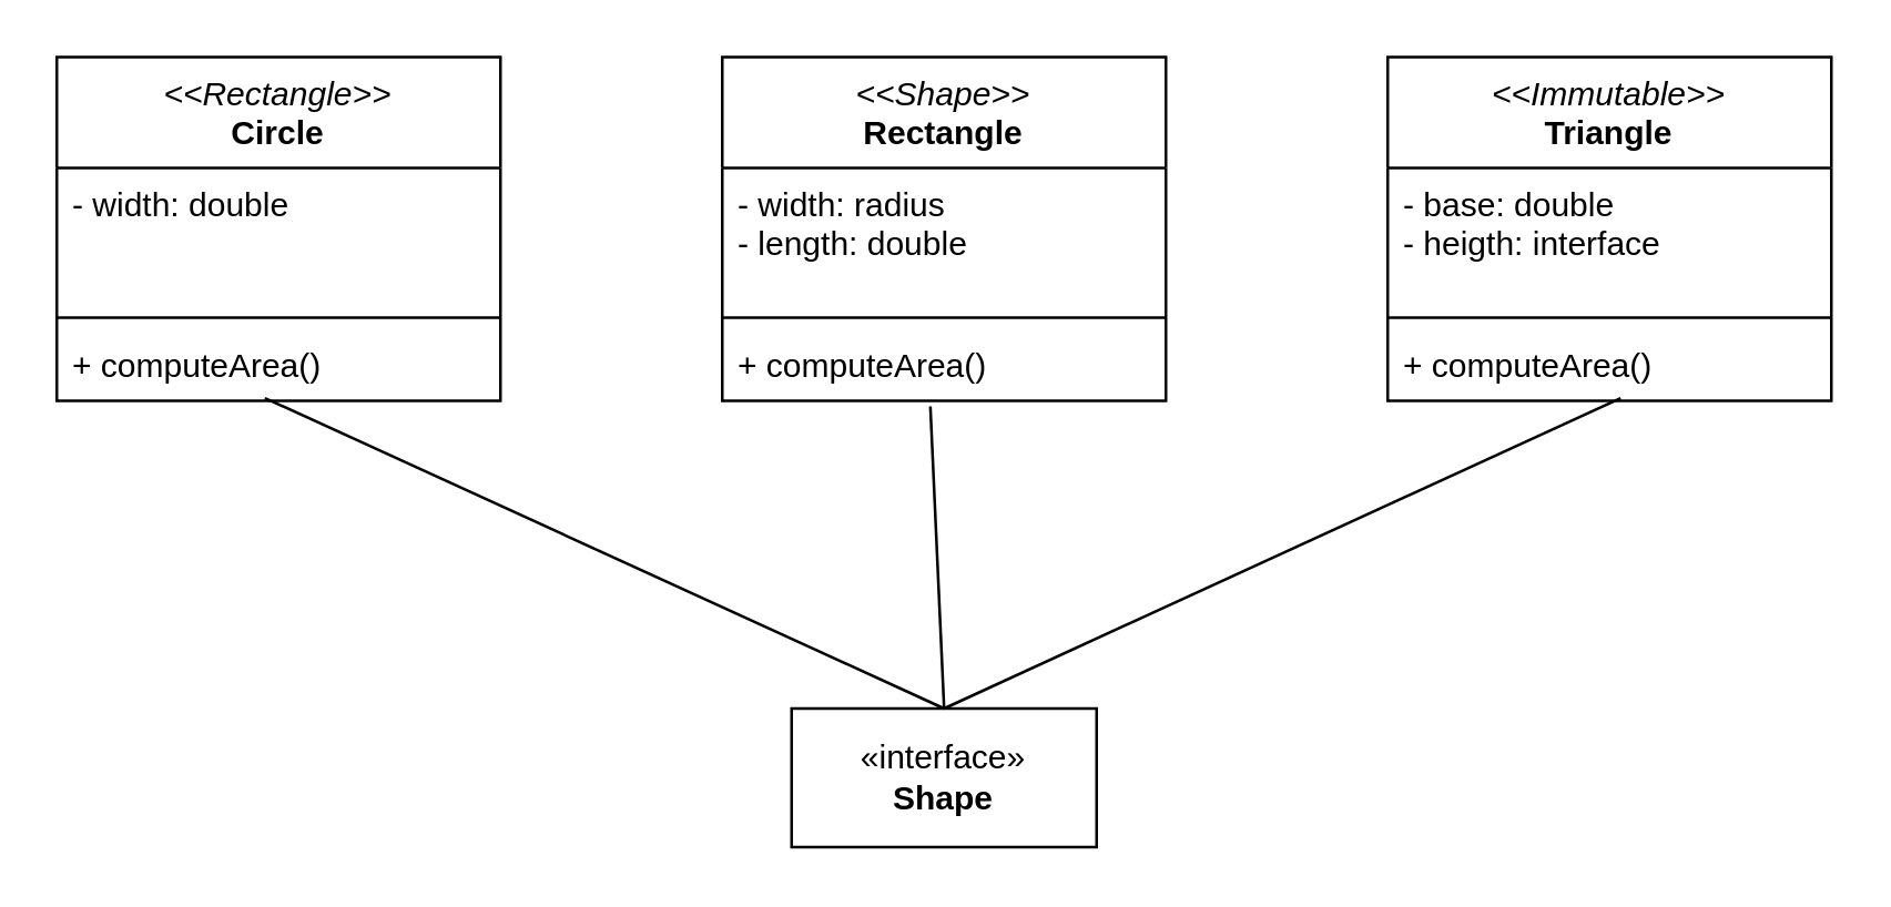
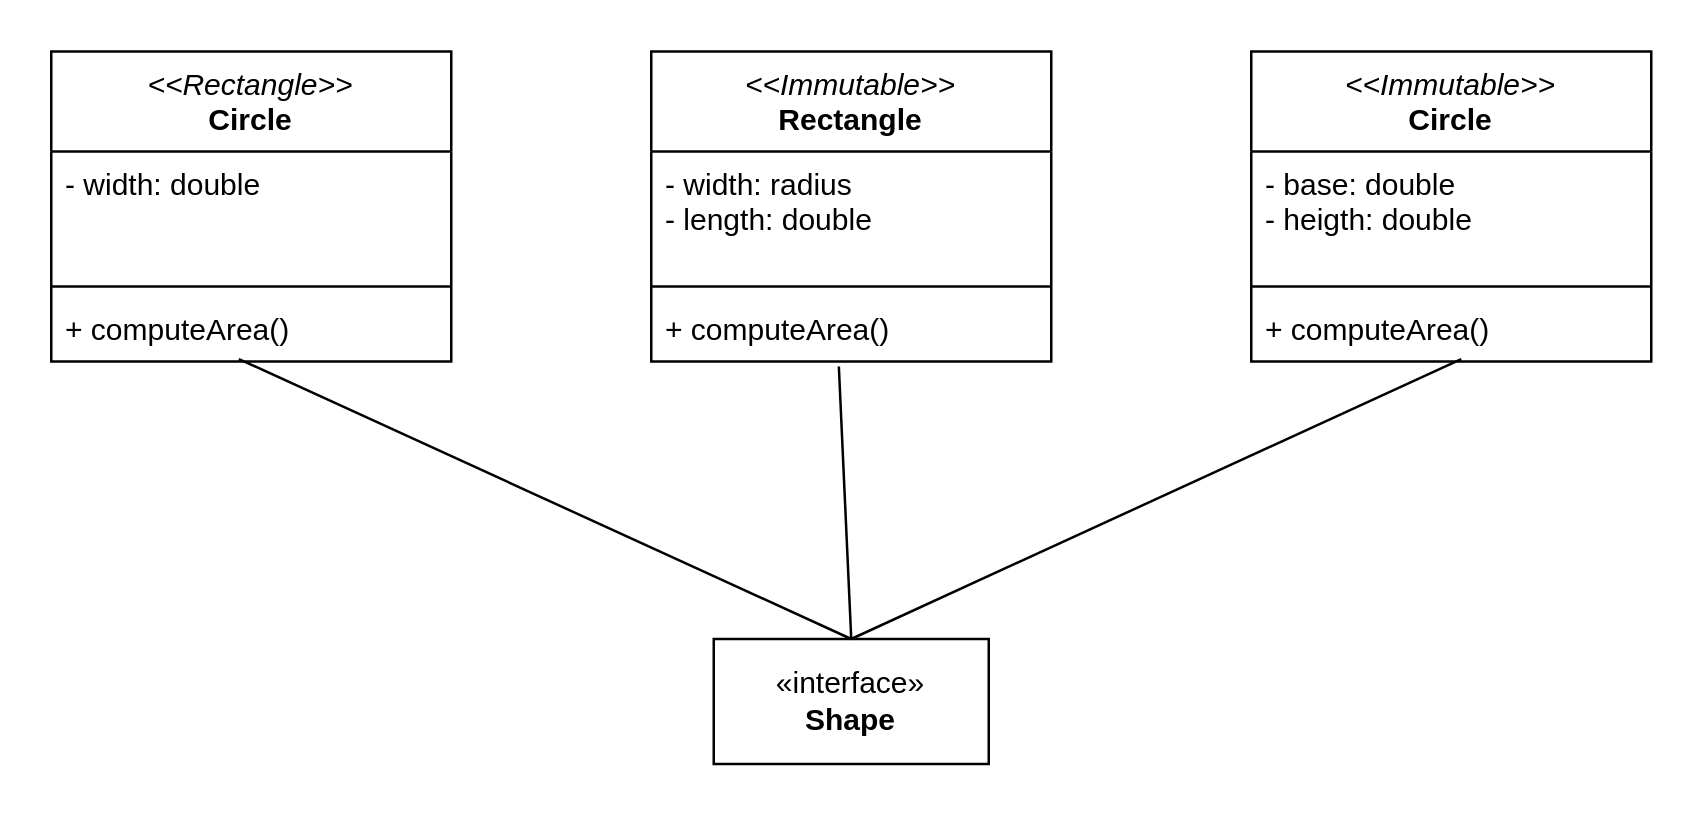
  <mxCell id="0" />
  <mxCell id="1" parent="0" />
- <mxCell id="2" value="&lt;span style=&quot;font-weight: normal;&quot;&gt;&lt;i&gt;&amp;lt;&amp;lt;Shape&amp;gt;&amp;gt;&lt;/i&gt;&lt;/span&gt;&lt;br&gt;Rectangle" style="swimlane;fontStyle=1;align=center;verticalAlign=top;childLayout=stackLayout;horizontal=1;startSize=40;horizontalStack=0;resizeParent=1;resizeParentMax=0;resizeLast=0;collapsible=1;marginBottom=0;whiteSpace=wrap;html=1;" vertex="1" parent="1"><mxGeometry x="260" y="20" width="160" height="124" as="geometry" /></mxCell>
+ <mxCell id="2" value="&lt;span style=&quot;font-weight: normal;&quot;&gt;&lt;i&gt;&amp;lt;&amp;lt;Immutable&amp;gt;&amp;gt;&lt;/i&gt;&lt;/span&gt;&lt;br&gt;Rectangle" style="swimlane;fontStyle=1;align=center;verticalAlign=top;childLayout=stackLayout;horizontal=1;startSize=40;horizontalStack=0;resizeParent=1;resizeParentMax=0;resizeLast=0;collapsible=1;marginBottom=0;whiteSpace=wrap;html=1;" vertex="1" parent="1"><mxGeometry x="260" y="20" width="160" height="124" as="geometry" /></mxCell>
  <mxCell id="3" value="- width: radius&lt;br&gt;- length: double" style="text;strokeColor=none;fillColor=none;align=left;verticalAlign=top;spacingLeft=4;spacingRight=4;overflow=hidden;rotatable=0;points=[[0,0.5],[1,0.5]];portConstraint=eastwest;whiteSpace=wrap;html=1;" vertex="1" parent="2"><mxGeometry y="40" width="160" height="50" as="geometry" /></mxCell>
  <mxCell id="4" value="" style="line;strokeWidth=1;fillColor=none;align=left;verticalAlign=middle;spacingTop=-1;spacingLeft=3;spacingRight=3;rotatable=0;labelPosition=right;points=[];portConstraint=eastwest;strokeColor=inherit;" vertex="1" parent="2"><mxGeometry y="90" width="160" height="8" as="geometry" /></mxCell>
  <mxCell id="5" value="+ computeArea()" style="text;strokeColor=none;fillColor=none;align=left;verticalAlign=top;spacingLeft=4;spacingRight=4;overflow=hidden;rotatable=0;points=[[0,0.5],[1,0.5]];portConstraint=eastwest;whiteSpace=wrap;html=1;" vertex="1" parent="2"><mxGeometry y="98" width="160" height="26" as="geometry" /></mxCell>
  <mxCell id="6" value="&lt;span style=&quot;font-weight: normal;&quot;&gt;&lt;i&gt;&amp;lt;&amp;lt;Rectangle&amp;gt;&amp;gt;&lt;/i&gt;&lt;/span&gt;&lt;br&gt;Circle" style="swimlane;fontStyle=1;align=center;verticalAlign=top;childLayout=stackLayout;horizontal=1;startSize=40;horizontalStack=0;resizeParent=1;resizeParentMax=0;resizeLast=0;collapsible=1;marginBottom=0;whiteSpace=wrap;html=1;" vertex="1" parent="1"><mxGeometry x="20" y="20" width="160" height="124" as="geometry" /></mxCell>
  <mxCell id="7" value="- width: double" style="text;strokeColor=none;fillColor=none;align=left;verticalAlign=top;spacingLeft=4;spacingRight=4;overflow=hidden;rotatable=0;points=[[0,0.5],[1,0.5]];portConstraint=eastwest;whiteSpace=wrap;html=1;" vertex="1" parent="6"><mxGeometry y="40" width="160" height="50" as="geometry" /></mxCell>
  <mxCell id="8" value="" style="line;strokeWidth=1;fillColor=none;align=left;verticalAlign=middle;spacingTop=-1;spacingLeft=3;spacingRight=3;rotatable=0;labelPosition=right;points=[];portConstraint=eastwest;strokeColor=inherit;" vertex="1" parent="6"><mxGeometry y="90" width="160" height="8" as="geometry" /></mxCell>
  <mxCell id="9" value="+ computeArea()" style="text;strokeColor=none;fillColor=none;align=left;verticalAlign=top;spacingLeft=4;spacingRight=4;overflow=hidden;rotatable=0;points=[[0,0.5],[1,0.5]];portConstraint=eastwest;whiteSpace=wrap;html=1;" vertex="1" parent="6"><mxGeometry y="98" width="160" height="26" as="geometry" /></mxCell>
- <mxCell id="10" value="&lt;span style=&quot;font-weight: normal;&quot;&gt;&lt;i&gt;&amp;lt;&amp;lt;Immutable&amp;gt;&amp;gt;&lt;/i&gt;&lt;/span&gt;&lt;br&gt;Triangle" style="swimlane;fontStyle=1;align=center;verticalAlign=top;childLayout=stackLayout;horizontal=1;startSize=40;horizontalStack=0;resizeParent=1;resizeParentMax=0;resizeLast=0;collapsible=1;marginBottom=0;whiteSpace=wrap;html=1;" vertex="1" parent="1"><mxGeometry x="500" y="20" width="160" height="124" as="geometry" /></mxCell>
- <mxCell id="11" value="- base: double&lt;br&gt;- heigth: interface" style="text;strokeColor=none;fillColor=none;align=left;verticalAlign=top;spacingLeft=4;spacingRight=4;overflow=hidden;rotatable=0;points=[[0,0.5],[1,0.5]];portConstraint=eastwest;whiteSpace=wrap;html=1;" vertex="1" parent="10"><mxGeometry y="40" width="160" height="50" as="geometry" /></mxCell>
+ <mxCell id="10" value="&lt;span style=&quot;font-weight: normal;&quot;&gt;&lt;i&gt;&amp;lt;&amp;lt;Immutable&amp;gt;&amp;gt;&lt;/i&gt;&lt;/span&gt;&lt;br&gt;Circle" style="swimlane;fontStyle=1;align=center;verticalAlign=top;childLayout=stackLayout;horizontal=1;startSize=40;horizontalStack=0;resizeParent=1;resizeParentMax=0;resizeLast=0;collapsible=1;marginBottom=0;whiteSpace=wrap;html=1;" vertex="1" parent="1"><mxGeometry x="500" y="20" width="160" height="124" as="geometry" /></mxCell>
+ <mxCell id="11" value="- base: double&lt;br&gt;- heigth: double" style="text;strokeColor=none;fillColor=none;align=left;verticalAlign=top;spacingLeft=4;spacingRight=4;overflow=hidden;rotatable=0;points=[[0,0.5],[1,0.5]];portConstraint=eastwest;whiteSpace=wrap;html=1;" vertex="1" parent="10"><mxGeometry y="40" width="160" height="50" as="geometry" /></mxCell>
  <mxCell id="12" value="" style="line;strokeWidth=1;fillColor=none;align=left;verticalAlign=middle;spacingTop=-1;spacingLeft=3;spacingRight=3;rotatable=0;labelPosition=right;points=[];portConstraint=eastwest;strokeColor=inherit;" vertex="1" parent="10"><mxGeometry y="90" width="160" height="8" as="geometry" /></mxCell>
  <mxCell id="13" value="+ computeArea()" style="text;strokeColor=none;fillColor=none;align=left;verticalAlign=top;spacingLeft=4;spacingRight=4;overflow=hidden;rotatable=0;points=[[0,0.5],[1,0.5]];portConstraint=eastwest;whiteSpace=wrap;html=1;" vertex="1" parent="10"><mxGeometry y="98" width="160" height="26" as="geometry" /></mxCell>
  <mxCell id="14" value="«interface»&lt;br&gt;&lt;b&gt;Shape&lt;/b&gt;" style="html=1;whiteSpace=wrap;" vertex="1" parent="1"><mxGeometry x="285" y="255" width="110" height="50" as="geometry" /></mxCell>
  <mxCell id="15" value="" style="endArrow=none;endFill=0;endSize=12;html=1;rounded=0;exitX=0.5;exitY=0;exitDx=0;exitDy=0;entryX=0.469;entryY=0.962;entryDx=0;entryDy=0;entryPerimeter=0;" edge="1" parent="1" source="14" target="9"><mxGeometry width="160" relative="1" as="geometry"><mxPoint x="245" y="230" as="sourcePoint" /><mxPoint x="405" y="230" as="targetPoint" /></mxGeometry></mxCell>
  <mxCell id="16" value="" style="endArrow=none;endFill=0;endSize=12;html=1;rounded=0;exitX=0.5;exitY=0;exitDx=0;exitDy=0;entryX=0.469;entryY=1.077;entryDx=0;entryDy=0;entryPerimeter=0;" edge="1" parent="1" source="14" target="5"><mxGeometry width="160" relative="1" as="geometry"><mxPoint x="350" y="290" as="sourcePoint" /><mxPoint x="415" y="240" as="targetPoint" /></mxGeometry></mxCell>
  <mxCell id="17" value="" style="endArrow=none;endFill=0;endSize=12;html=1;rounded=0;exitX=0.5;exitY=0;exitDx=0;exitDy=0;entryX=0.525;entryY=0.962;entryDx=0;entryDy=0;entryPerimeter=0;" edge="1" parent="1" source="14" target="13"><mxGeometry width="160" relative="1" as="geometry"><mxPoint x="360" y="300" as="sourcePoint" /><mxPoint x="425" y="250" as="targetPoint" /></mxGeometry></mxCell>
